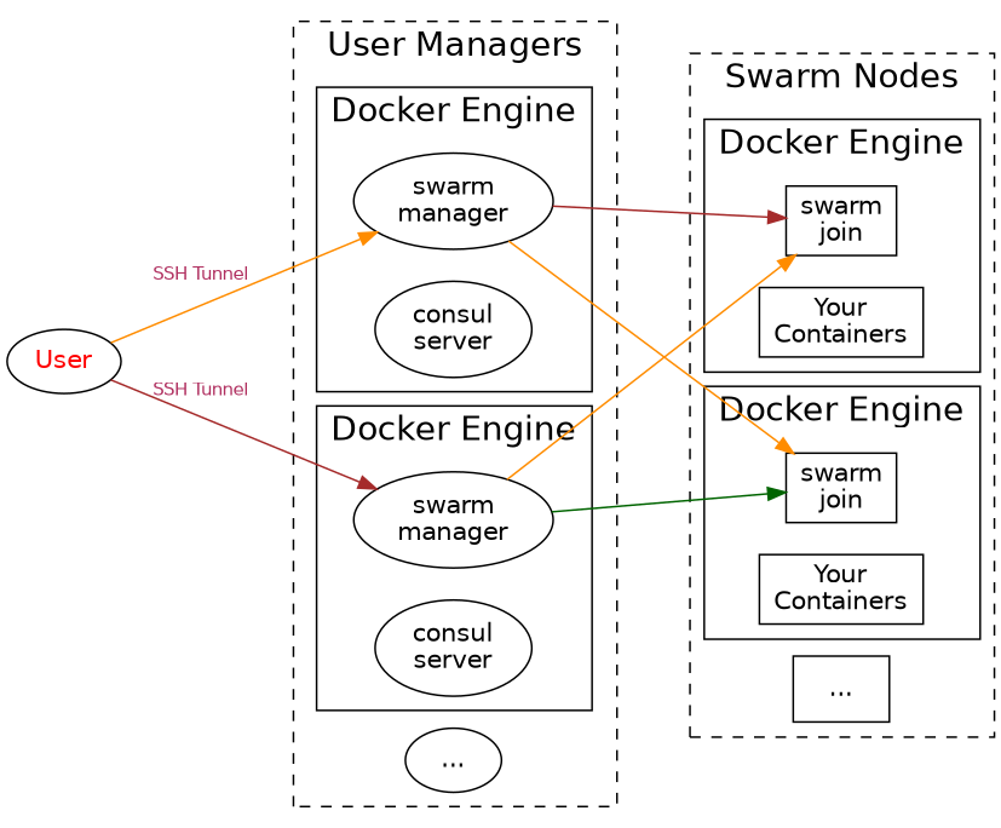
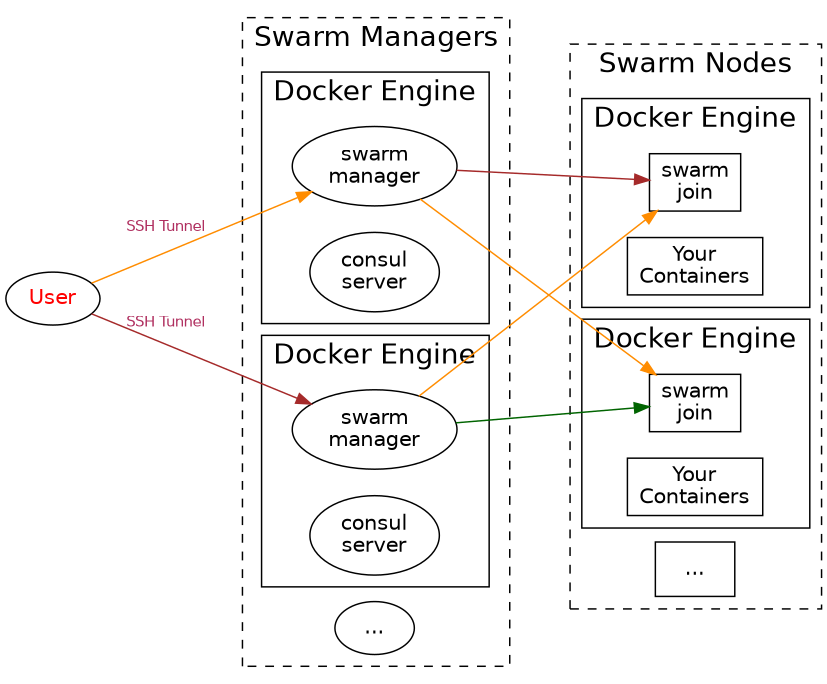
  digraph {
    fontname="DejaVu Sans"
    fontsize=19
    splines=line
    rankdir=LR
    node [fontname="DejaVu Sans"]
    edge [arrowhead=normal color=darkorange fontname="DejaVu Sans"]
    n1 [label="swarm\njoin" shape=record]
    n2 [label="Your\nContainers" shape=record]
    n3 [label="swarm\njoin" shape=record]
    n4 [label="Your\nContainers" shape=record]
    n5 [label="..." shape=record]
    n6 [label="swarm\nmanager"]
    n7 [label="consul\nserver"]
    n8 [label="swarm\nmanager"]
    n9 [label="consul\nserver"]
    n10 [label="..."]
    n11 [fontcolor=red label=User]
    subgraph cluster_1 {
      label="Swarm Nodes"
      style=dashed
      n5
      subgraph cluster_2 {
        label="Docker Engine"
        style=normal
        n1
        n2
      }
      subgraph cluster_3 {
        label="Docker Engine"
        style=normal
        n3
        n4
      }
    }
    subgraph cluster_4 {
-     label="User Managers"
+     label="Swarm Managers"
      style=dashed
      n10
      subgraph cluster_5 {
        label="Docker Engine"
        style=normal
        n6
        n7
      }
      subgraph cluster_6 {
        label="Docker Engine"
        style=normal
        n8
        n9
      }
    }
    n6 -> n1 [color=brown]
    n6 -> n3
    n8 -> n1
    n8 -> n3 [color=darkgreen]
    n11 -> n6 [fontcolor=maroon fontsize=10 label="SSH Tunnel"]
    n11 -> n8 [color=brown fontcolor=maroon fontsize=10 label="SSH Tunnel"]
  }
